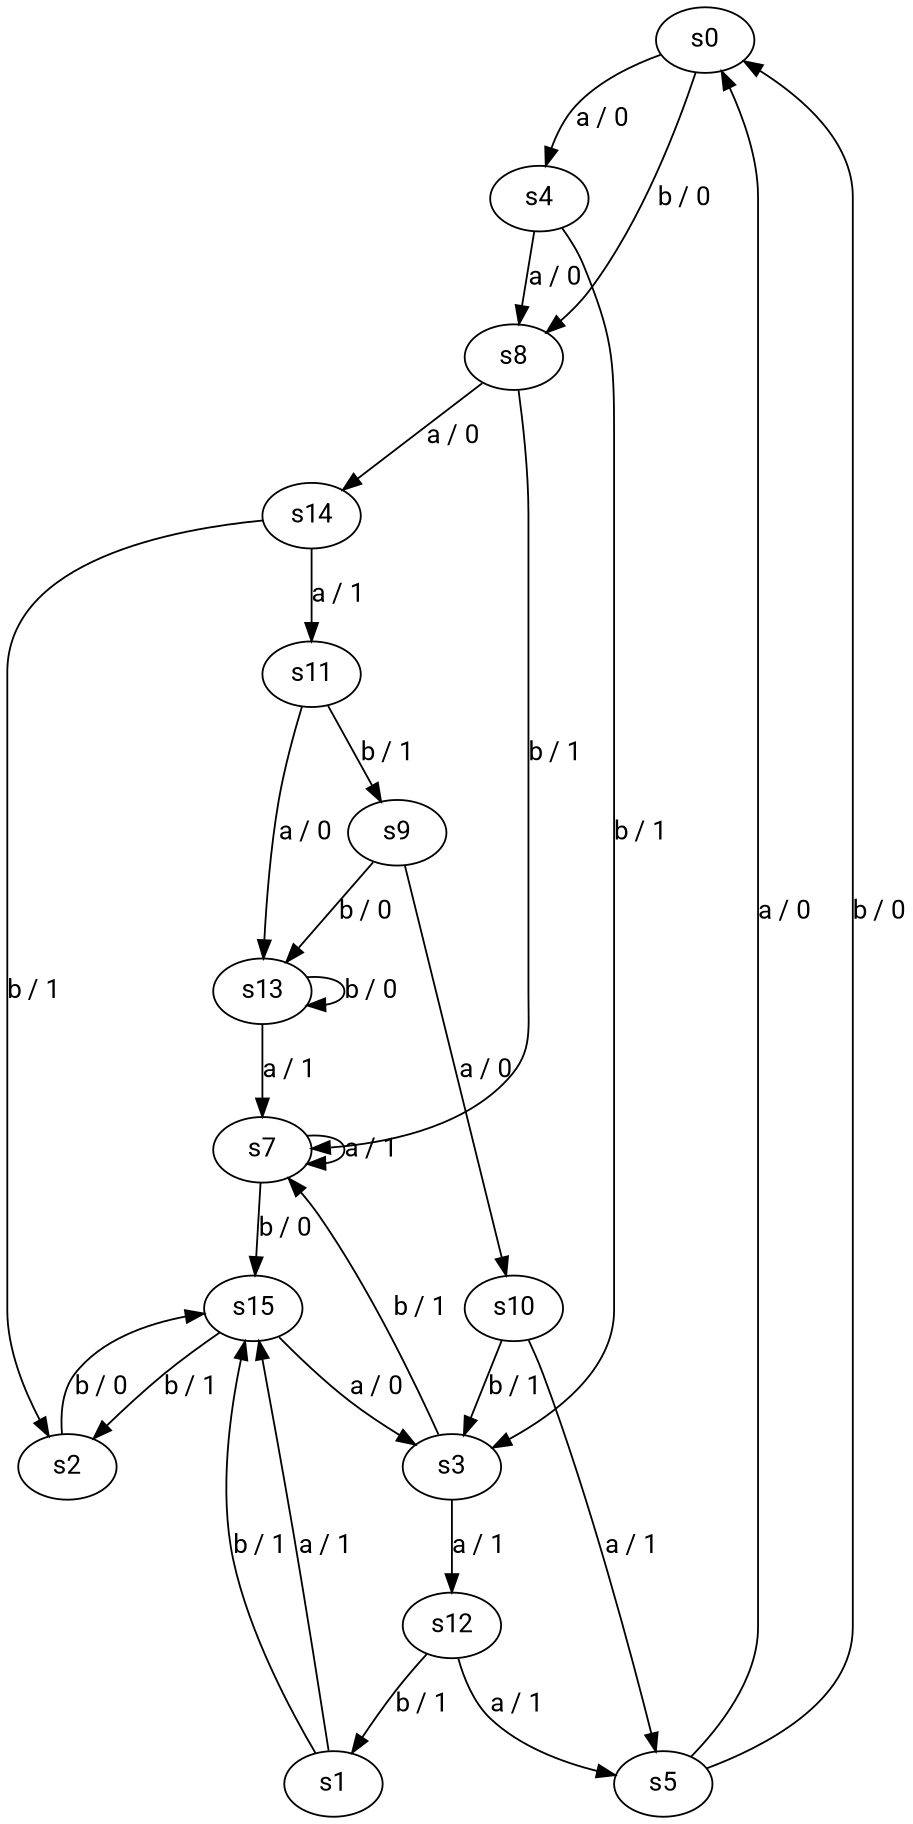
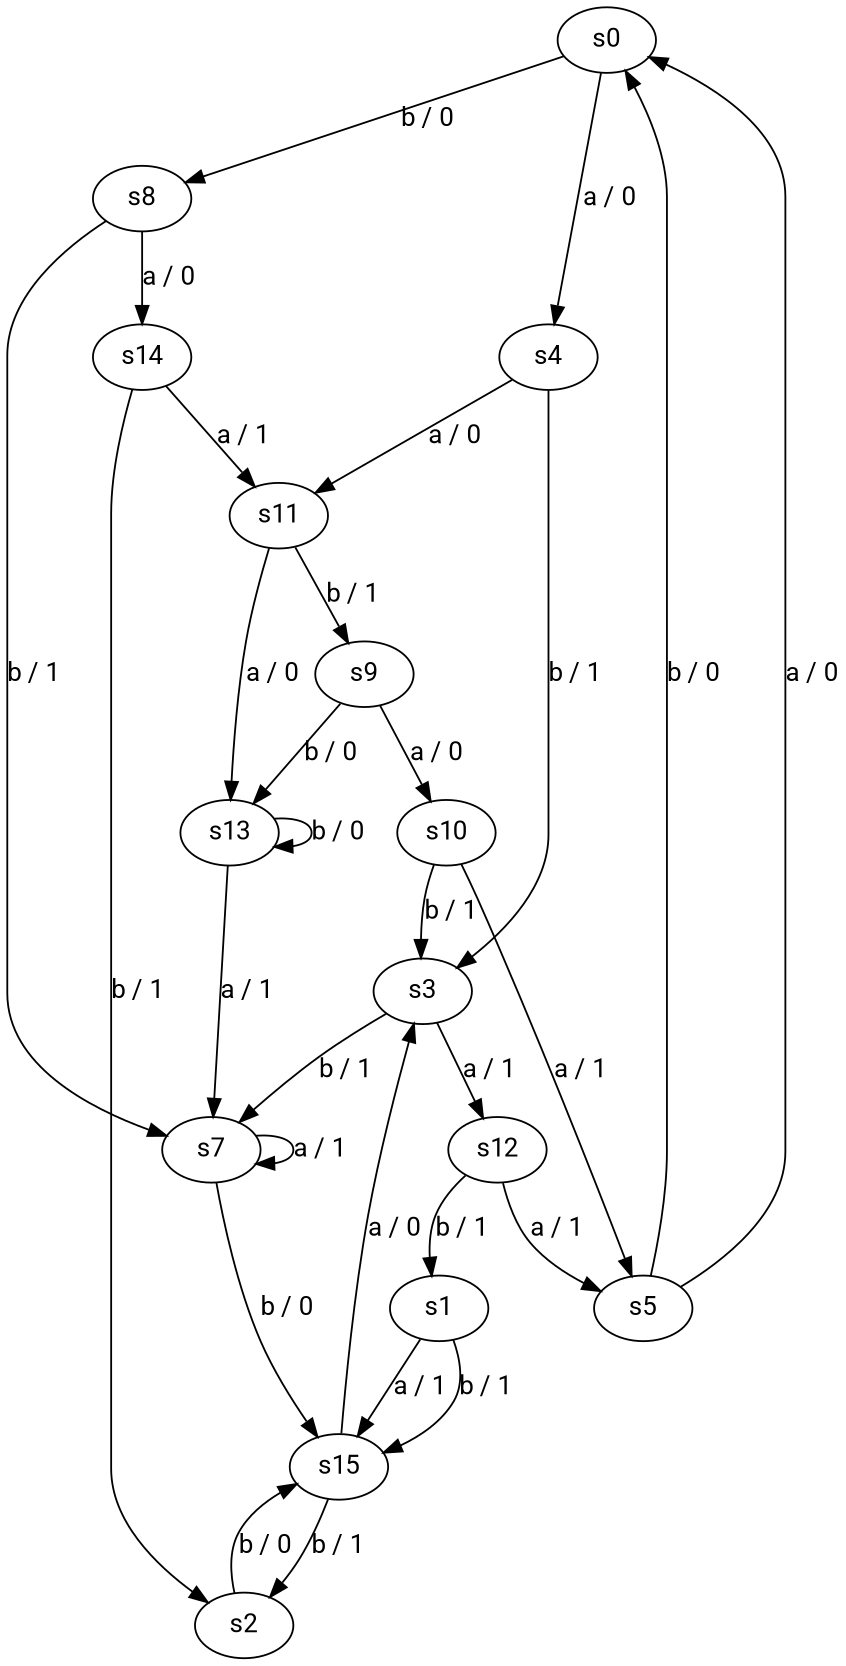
  digraph {
    fontname=Roboto
    node [fontname=Roboto]
    edge [fontname=Roboto]
    s0
    s4
    s8
    s3
    s7
    s14
    s12
    s1
    s15
    s2
    s5
    s9
    s10
    s13
    s11
    s0 -> s4 [label="a / 0"]
    s0 -> s8 [label="b / 0"]
-   s4 -> s8 [label="a / 0"]
+   s4 -> s11 [label="a / 0"]
    s4 -> s3 [label="b / 1"]
    s8 -> s7 [label="b / 1"]
    s8 -> s14 [label="a / 0"]
    s3 -> s7 [label="b / 1"]
    s3 -> s12 [label="a / 1"]
    s7 -> s7 [label="a / 1"]
    s7 -> s15 [label="b / 0"]
    s14 -> s2 [label="b / 1"]
    s14 -> s11 [label="a / 1"]
    s12 -> s1 [label="b / 1"]
    s12 -> s5 [label="a / 1"]
    s1 -> s15 [label="a / 1"]
    s1 -> s15 [label="b / 1"]
    s15 -> s3 [label="a / 0"]
    s15 -> s2 [label="b / 1"]
    s2 -> s15 [label="b / 0"]
    s5 -> s0 [label="a / 0"]
    s5 -> s0 [label="b / 0"]
    s9 -> s10 [label="a / 0"]
    s9 -> s13 [label="b / 0"]
    s10 -> s3 [label="b / 1"]
    s10 -> s5 [label="a / 1"]
    s13 -> s7 [label="a / 1"]
    s13 -> s13 [label="b / 0"]
    s11 -> s9 [label="b / 1"]
    s11 -> s13 [label="a / 0"]
  }
